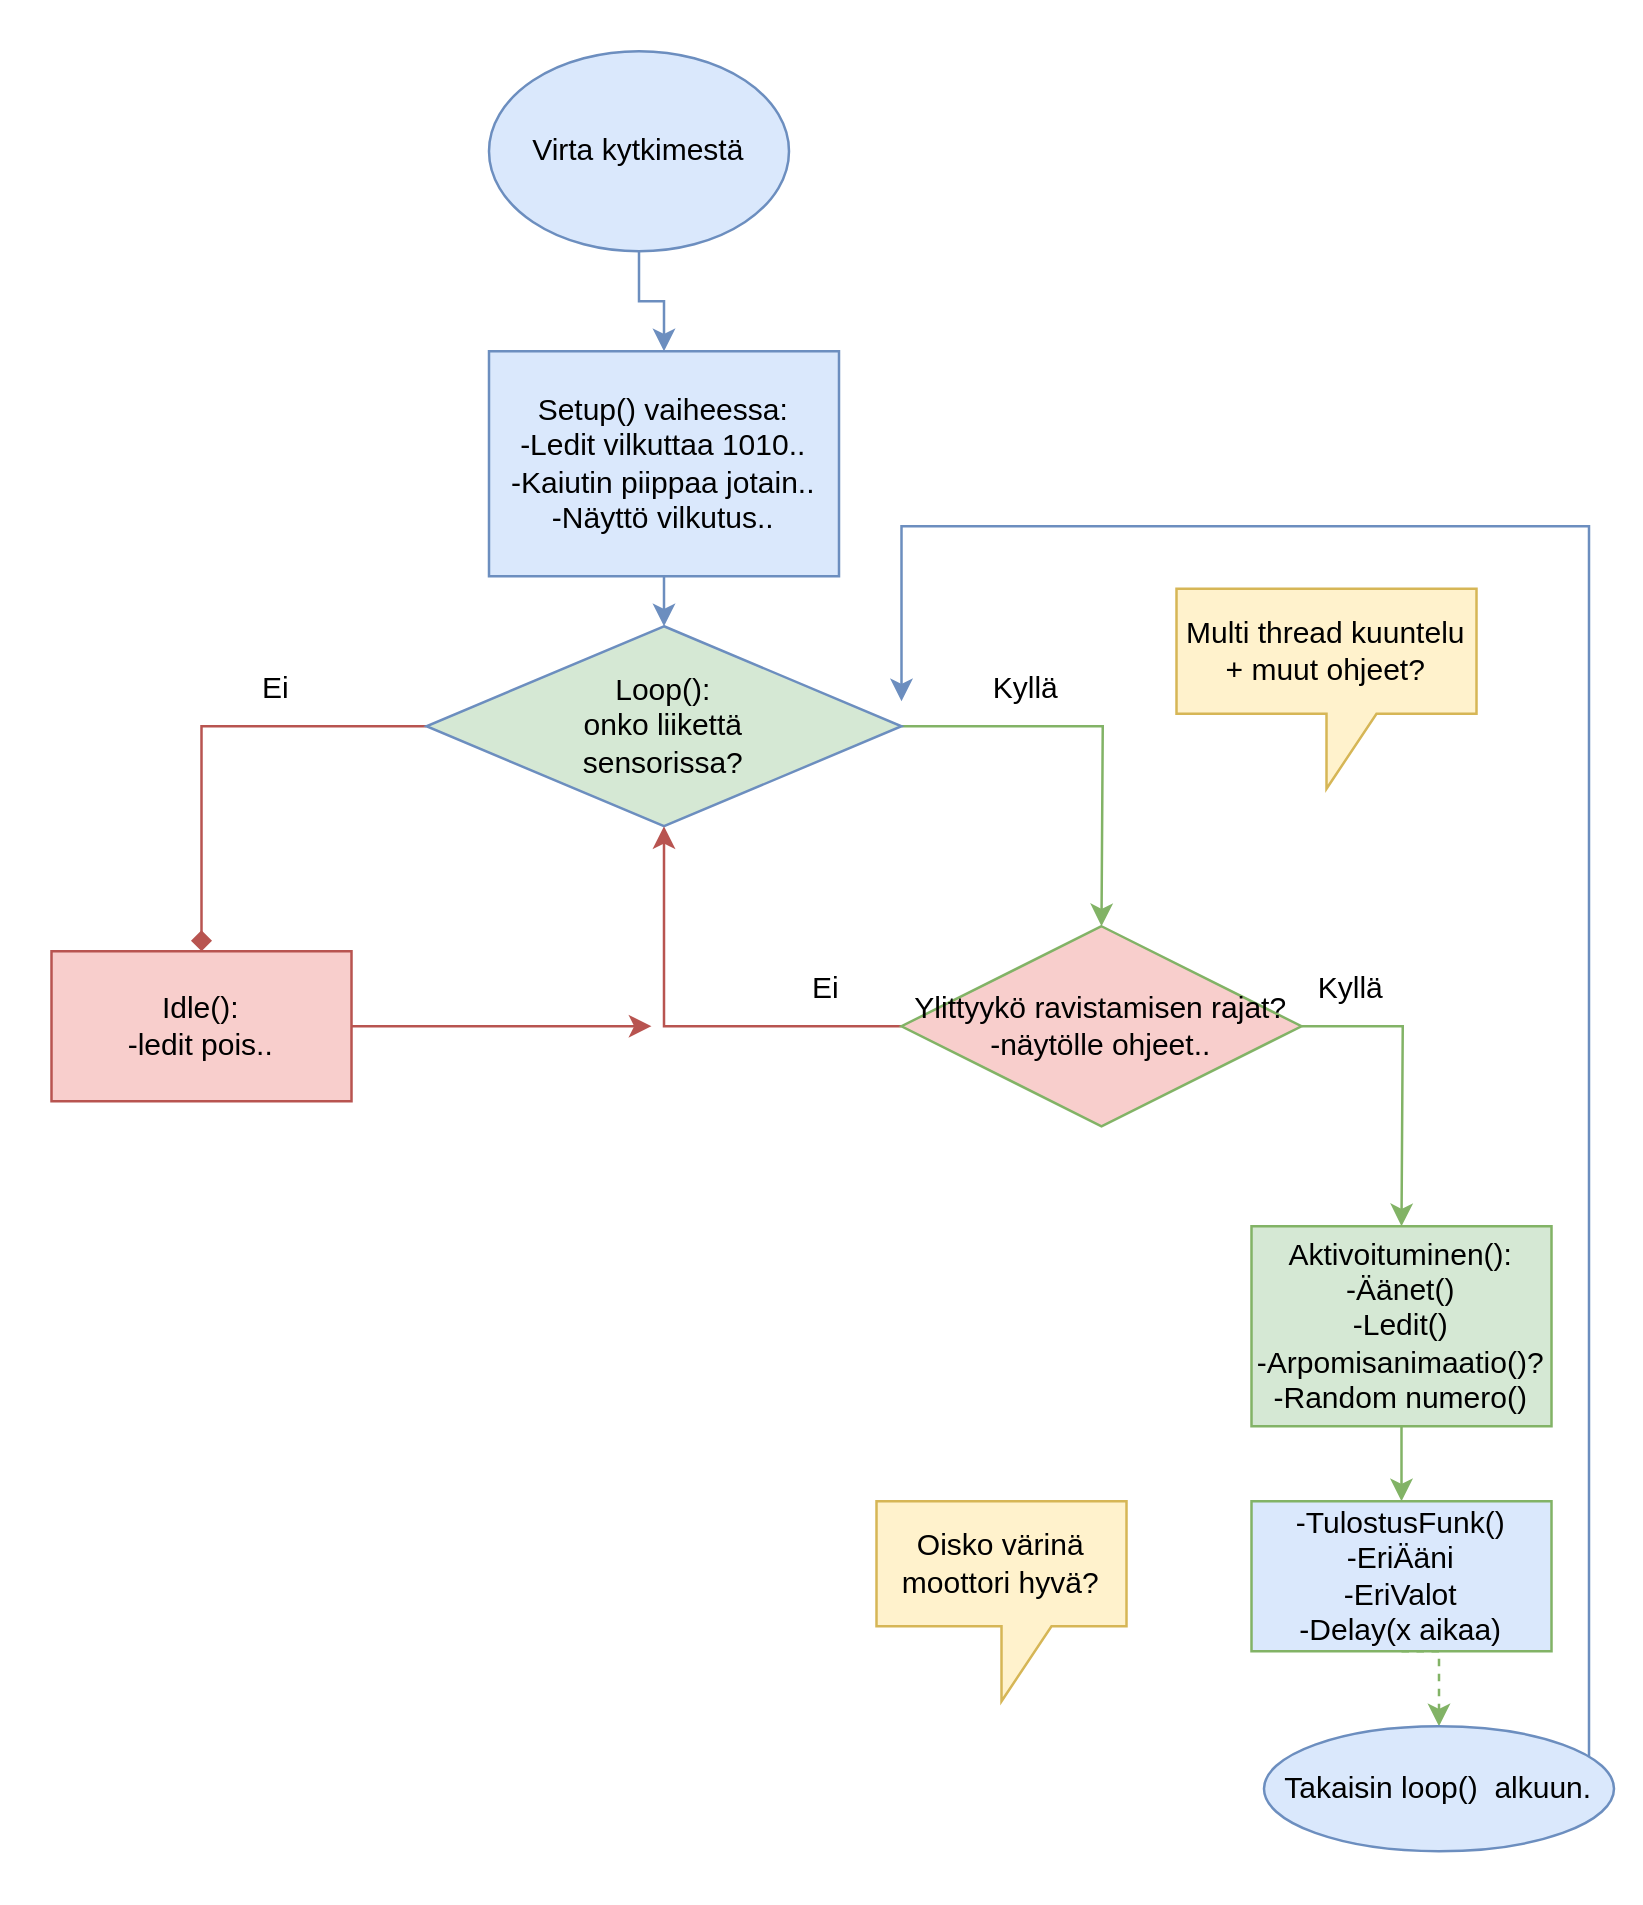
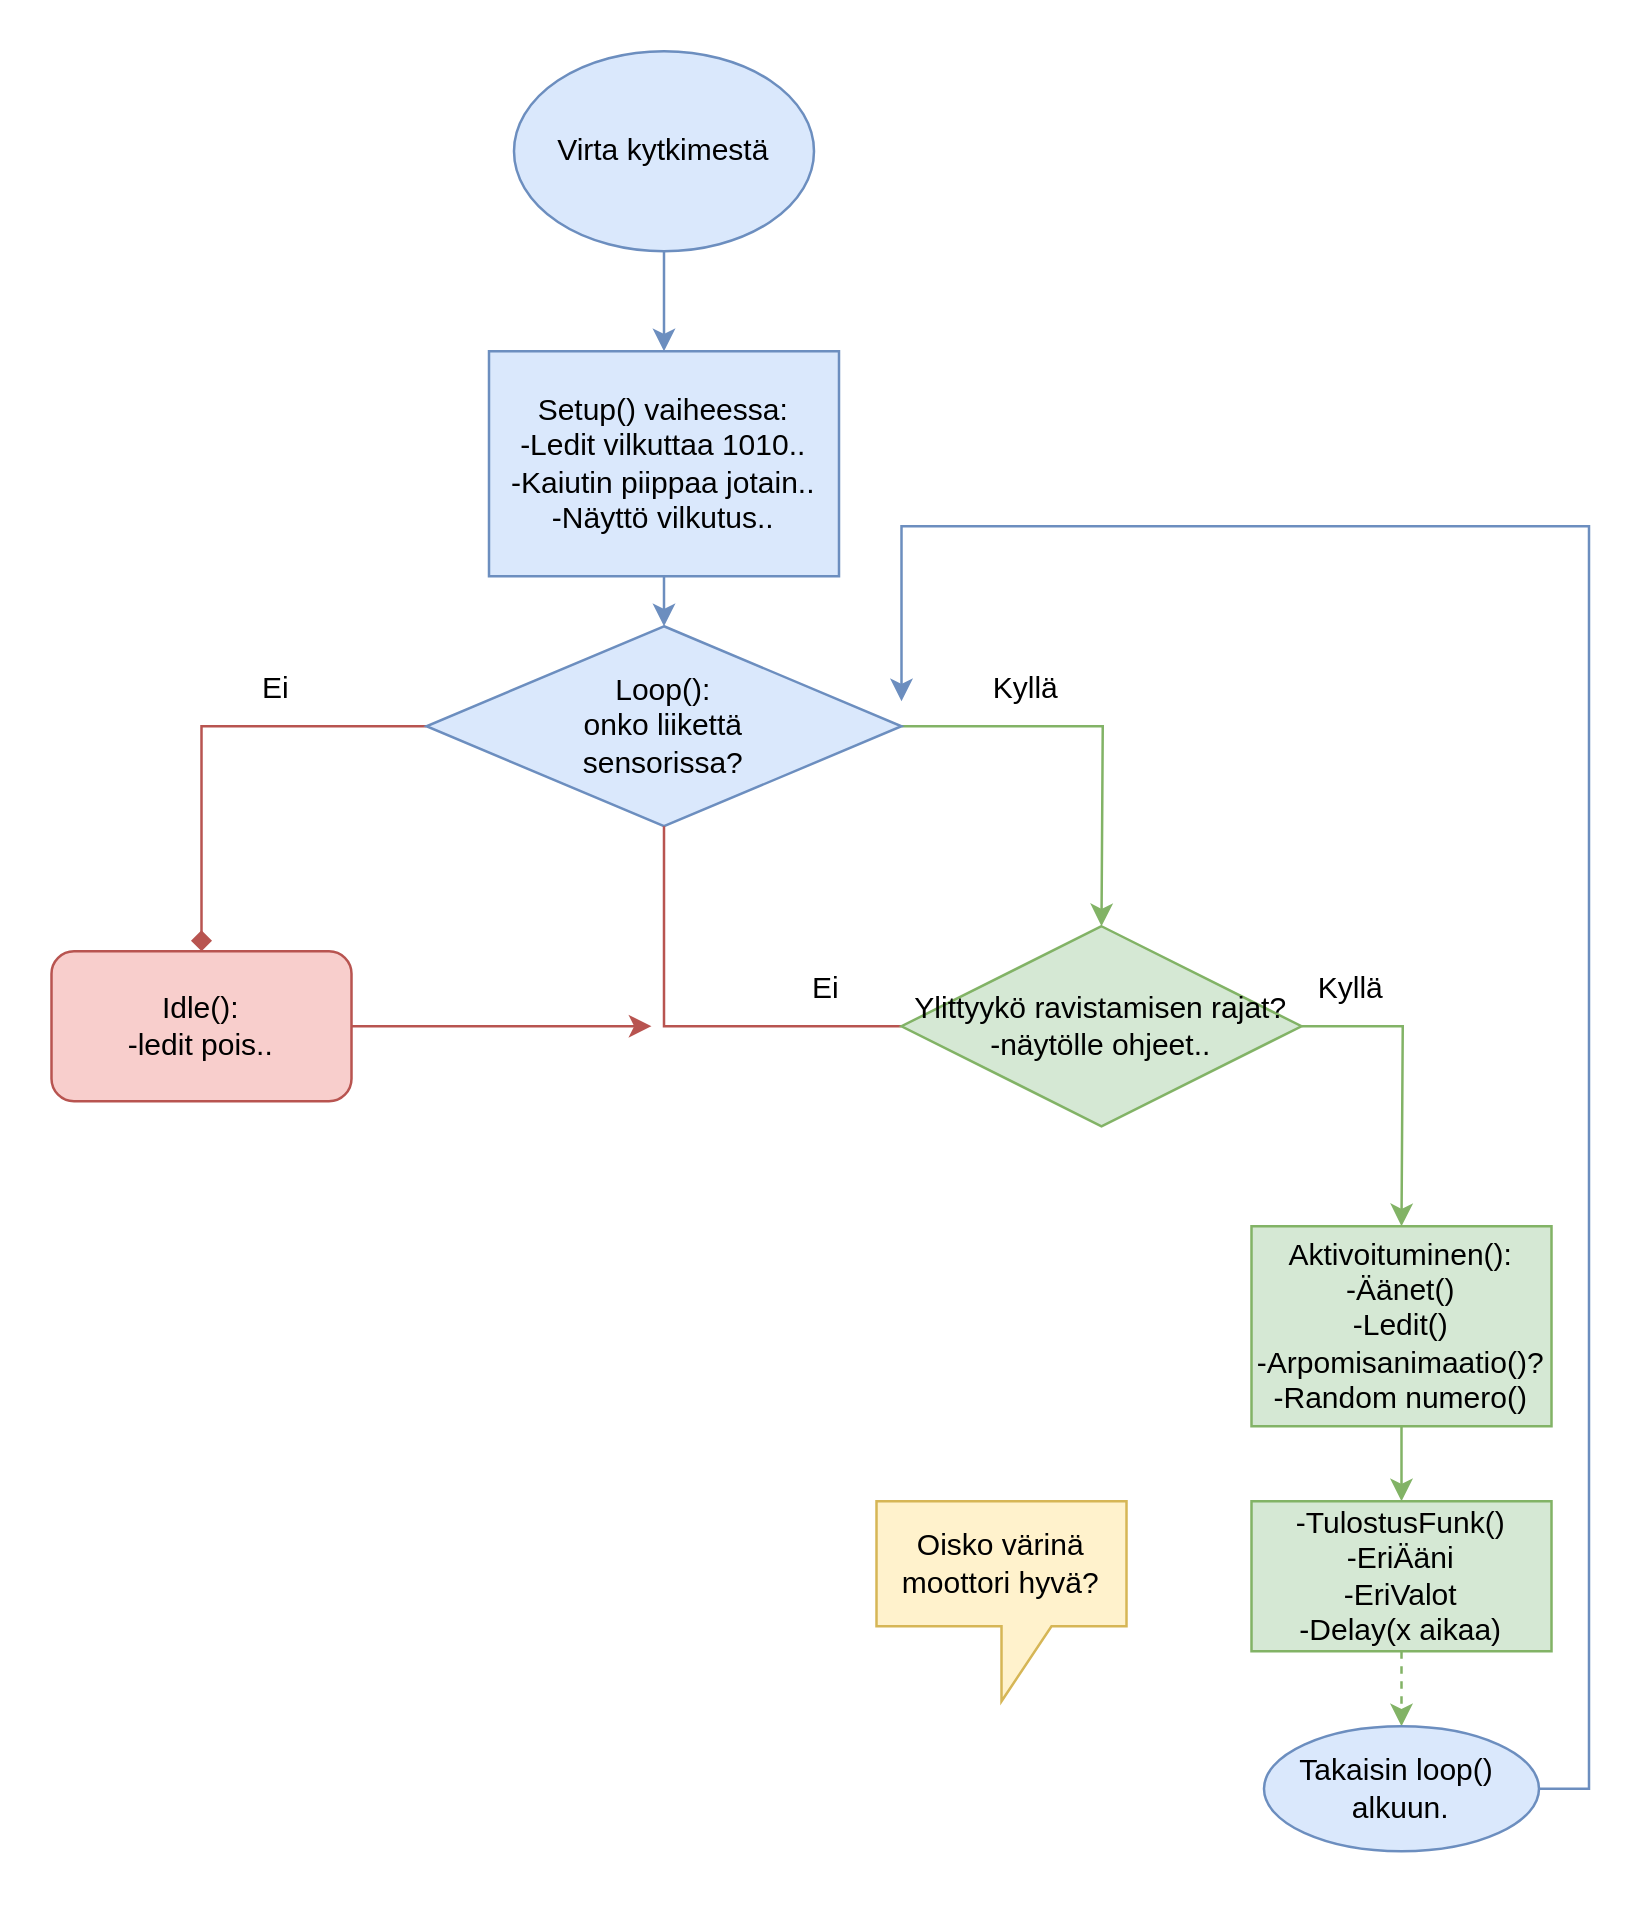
  <mxCell id="0" />
  <mxCell id="1" parent="0" />
  <mxCell id="2" style="edgeStyle=orthogonalEdgeStyle;rounded=0;orthogonalLoop=1;jettySize=auto;html=1;exitX=0.5;exitY=1;exitDx=0;exitDy=0;entryX=0.5;entryY=0;entryDx=0;entryDy=0;fillColor=#dae8fc;strokeColor=#6c8ebf;" edge="1" parent="1" source="3" target="5"><mxGeometry relative="1" as="geometry" /></mxCell>
- <mxCell id="3" value="Virta kytkimestä" style="ellipse;whiteSpace=wrap;html=1;fillColor=#dae8fc;strokeColor=#6c8ebf;" vertex="1" parent="1"><mxGeometry x="195" y="20" width="120" height="80" as="geometry" /></mxCell>
+ <mxCell id="3" value="Virta kytkimestä" style="ellipse;whiteSpace=wrap;html=1;fillColor=#dae8fc;strokeColor=#6c8ebf;" vertex="1" parent="1"><mxGeometry x="205" y="20" width="120" height="80" as="geometry" /></mxCell>
  <mxCell id="4" style="edgeStyle=orthogonalEdgeStyle;rounded=0;orthogonalLoop=1;jettySize=auto;html=1;exitX=0.5;exitY=1;exitDx=0;exitDy=0;entryX=0.5;entryY=0;entryDx=0;entryDy=0;fillColor=#dae8fc;strokeColor=#6c8ebf;" edge="1" parent="1" source="5" target="8"><mxGeometry relative="1" as="geometry" /></mxCell>
  <mxCell id="5" value="Setup() vaiheessa:&lt;br&gt;-Ledit vilkuttaa 1010..&lt;br&gt;-Kaiutin piippaa jotain..&lt;br&gt;-Näyttö vilkutus.." style="rounded=0;whiteSpace=wrap;html=1;fillColor=#dae8fc;strokeColor=#6c8ebf;" vertex="1" parent="1"><mxGeometry x="195" y="140" width="140" height="90" as="geometry" /></mxCell>
  <mxCell id="6" style="edgeStyle=orthogonalEdgeStyle;rounded=0;orthogonalLoop=1;jettySize=auto;html=1;exitX=0;exitY=0.5;exitDx=0;exitDy=0;fillColor=#f8cecc;strokeColor=#b85450;endArrow=diamond;" edge="1" parent="1" source="8" target="10"><mxGeometry relative="1" as="geometry"><mxPoint x="80" y="370" as="targetPoint" /><Array as="points"><mxPoint x="80" y="290" /></Array></mxGeometry></mxCell>
  <mxCell id="7" style="edgeStyle=orthogonalEdgeStyle;rounded=0;orthogonalLoop=1;jettySize=auto;html=1;exitX=1;exitY=0.5;exitDx=0;exitDy=0;fillColor=#d5e8d4;strokeColor=#82b366;" edge="1" parent="1" source="8"><mxGeometry relative="1" as="geometry"><mxPoint x="440" y="370" as="targetPoint" /></mxGeometry></mxCell>
- <mxCell id="8" value="Loop():&lt;br&gt;onko liikettä &lt;br&gt;sensorissa?" style="rhombus;whiteSpace=wrap;html=1;fillColor=#d5e8d4;strokeColor=#6c8ebf;" vertex="1" parent="1"><mxGeometry x="170" y="250" width="190" height="80" as="geometry" /></mxCell>
+ <mxCell id="8" value="Loop():&lt;br&gt;onko liikettä &lt;br&gt;sensorissa?" style="rhombus;whiteSpace=wrap;html=1;fillColor=#dae8fc;strokeColor=#6c8ebf;" vertex="1" parent="1"><mxGeometry x="170" y="250" width="190" height="80" as="geometry" /></mxCell>
  <mxCell id="9" style="edgeStyle=orthogonalEdgeStyle;rounded=0;orthogonalLoop=1;jettySize=auto;html=1;exitX=1;exitY=0.5;exitDx=0;exitDy=0;fillColor=#f8cecc;strokeColor=#b85450;" edge="1" parent="1" source="10"><mxGeometry relative="1" as="geometry"><mxPoint x="260" y="410" as="targetPoint" /></mxGeometry></mxCell>
- <mxCell id="10" value="Idle():&lt;br&gt;-ledit pois.." style="rounded=0;whiteSpace=wrap;html=1;fillColor=#f8cecc;strokeColor=#b85450;" vertex="1" parent="1"><mxGeometry x="20" y="380" width="120" height="60" as="geometry" /></mxCell>
+ <mxCell id="10" value="Idle():&lt;br&gt;-ledit pois.." style="whiteSpace=wrap;html=1;fillColor=#f8cecc;strokeColor=#b85450;rounded=1;" vertex="1" parent="1"><mxGeometry x="20" y="380" width="120" height="60" as="geometry" /></mxCell>
  <mxCell id="11" value="Ei" style="text;html=1;strokeColor=none;fillColor=none;align=center;verticalAlign=middle;whiteSpace=wrap;rounded=0;" vertex="1" parent="1"><mxGeometry x="80" y="260" width="60" height="30" as="geometry" /></mxCell>
  <mxCell id="12" value="Kyllä" style="text;html=1;strokeColor=none;fillColor=none;align=center;verticalAlign=middle;whiteSpace=wrap;rounded=0;" vertex="1" parent="1"><mxGeometry x="380" y="260" width="60" height="30" as="geometry" /></mxCell>
- <mxCell id="13" style="edgeStyle=orthogonalEdgeStyle;rounded=0;orthogonalLoop=1;jettySize=auto;html=1;exitX=0;exitY=0.5;exitDx=0;exitDy=0;entryX=0.5;entryY=1;entryDx=0;entryDy=0;fillColor=#f8cecc;strokeColor=#b85450;" edge="1" parent="1" source="15" target="8"><mxGeometry relative="1" as="geometry"><mxPoint x="240" y="410" as="targetPoint" /></mxGeometry></mxCell>
+ <mxCell id="13" style="edgeStyle=orthogonalEdgeStyle;rounded=0;orthogonalLoop=1;jettySize=auto;html=1;exitX=0;exitY=0.5;exitDx=0;exitDy=0;entryX=0.5;entryY=1;entryDx=0;entryDy=0;fillColor=#f8cecc;strokeColor=#b85450;endArrow=none;" edge="1" parent="1" source="15" target="8"><mxGeometry relative="1" as="geometry"><mxPoint x="240" y="410" as="targetPoint" /></mxGeometry></mxCell>
  <mxCell id="14" style="edgeStyle=orthogonalEdgeStyle;rounded=0;orthogonalLoop=1;jettySize=auto;html=1;exitX=1;exitY=0.5;exitDx=0;exitDy=0;fillColor=#d5e8d4;strokeColor=#82b366;" edge="1" parent="1" source="15"><mxGeometry relative="1" as="geometry"><mxPoint x="560" y="490" as="targetPoint" /></mxGeometry></mxCell>
- <mxCell id="15" value="Ylittyykö ravistamisen rajat?&lt;br&gt;-näytölle ohjeet.." style="rhombus;whiteSpace=wrap;html=1;fillColor=#f8cecc;strokeColor=#82b366;" vertex="1" parent="1"><mxGeometry x="360" y="370" width="160" height="80" as="geometry" /></mxCell>
+ <mxCell id="15" value="Ylittyykö ravistamisen rajat?&lt;br&gt;-näytölle ohjeet.." style="rhombus;whiteSpace=wrap;html=1;fillColor=#d5e8d4;strokeColor=#82b366;" vertex="1" parent="1"><mxGeometry x="360" y="370" width="160" height="80" as="geometry" /></mxCell>
  <mxCell id="16" value="Ei" style="text;html=1;strokeColor=none;fillColor=none;align=center;verticalAlign=middle;whiteSpace=wrap;rounded=0;" vertex="1" parent="1"><mxGeometry x="300" y="380" width="60" height="30" as="geometry" /></mxCell>
  <mxCell id="17" value="Kyllä" style="text;html=1;strokeColor=none;fillColor=none;align=center;verticalAlign=middle;whiteSpace=wrap;rounded=0;" vertex="1" parent="1"><mxGeometry x="510" y="380" width="60" height="30" as="geometry" /></mxCell>
  <mxCell id="18" style="edgeStyle=orthogonalEdgeStyle;rounded=0;orthogonalLoop=1;jettySize=auto;html=1;exitX=0.5;exitY=1;exitDx=0;exitDy=0;entryX=0.5;entryY=0;entryDx=0;entryDy=0;fillColor=#d5e8d4;strokeColor=#82b366;" edge="1" parent="1" source="19" target="21"><mxGeometry relative="1" as="geometry" /></mxCell>
  <mxCell id="19" value="Aktivoituminen():&lt;br&gt;-Äänet()&lt;br&gt;-Ledit()&lt;br&gt;-Arpomisanimaatio()?&lt;br&gt;-Random numero()&lt;br&gt;" style="rounded=0;whiteSpace=wrap;html=1;fillColor=#d5e8d4;strokeColor=#82b366;" vertex="1" parent="1"><mxGeometry x="500" y="490" width="120" height="80" as="geometry" /></mxCell>
  <mxCell id="20" style="edgeStyle=orthogonalEdgeStyle;rounded=0;orthogonalLoop=1;jettySize=auto;html=1;exitX=0.5;exitY=1;exitDx=0;exitDy=0;entryX=0.5;entryY=0;entryDx=0;entryDy=0;fillColor=#d5e8d4;strokeColor=#82b366;dashed=1;" edge="1" parent="1" source="21" target="25"><mxGeometry relative="1" as="geometry" /></mxCell>
- <mxCell id="21" value="-TulostusFunk()&lt;br&gt;-EriÄäni&lt;br&gt;-EriValot&lt;br&gt;-Delay(x aikaa)" style="rounded=0;whiteSpace=wrap;html=1;fillColor=#dae8fc;strokeColor=#82b366;" vertex="1" parent="1"><mxGeometry x="500" y="600" width="120" height="60" as="geometry" /></mxCell>
+ <mxCell id="21" value="-TulostusFunk()&lt;br&gt;-EriÄäni&lt;br&gt;-EriValot&lt;br&gt;-Delay(x aikaa)" style="rounded=0;whiteSpace=wrap;html=1;fillColor=#d5e8d4;strokeColor=#82b366;" vertex="1" parent="1"><mxGeometry x="500" y="600" width="120" height="60" as="geometry" /></mxCell>
  <mxCell id="22" value="Oisko värinä moottori hyvä?" style="shape=callout;whiteSpace=wrap;html=1;perimeter=calloutPerimeter;fillColor=#fff2cc;strokeColor=#d6b656;" vertex="1" parent="1"><mxGeometry x="350" y="600" width="100" height="80" as="geometry" /></mxCell>
- <mxCell id="23" value="Multi thread kuuntelu + muut ohjeet?" style="shape=callout;whiteSpace=wrap;html=1;perimeter=calloutPerimeter;fillColor=#fff2cc;strokeColor=#d6b656;" vertex="1" parent="1"><mxGeometry x="470" y="235" width="120" height="80" as="geometry" /></mxCell>
  <mxCell id="24" style="edgeStyle=orthogonalEdgeStyle;rounded=0;orthogonalLoop=1;jettySize=auto;html=1;exitX=1;exitY=0.5;exitDx=0;exitDy=0;fillColor=#dae8fc;strokeColor=#6c8ebf;" edge="1" parent="1" source="25"><mxGeometry relative="1" as="geometry"><mxPoint x="360" y="280" as="targetPoint" /><Array as="points"><mxPoint x="635" y="715" /><mxPoint x="635" y="210" /></Array></mxGeometry></mxCell>
- <mxCell id="25" value="Takaisin loop()&amp;nbsp; alkuun." style="ellipse;whiteSpace=wrap;html=1;fillColor=#dae8fc;strokeColor=#6c8ebf;" vertex="1" parent="1"><mxGeometry x="505" y="690" width="140" height="50" as="geometry" /></mxCell>
+ <mxCell id="25" value="Takaisin loop()&amp;nbsp; alkuun." style="ellipse;whiteSpace=wrap;html=1;fillColor=#dae8fc;strokeColor=#6c8ebf;" vertex="1" parent="1"><mxGeometry x="505" y="690" width="110" height="50" as="geometry" /></mxCell>
